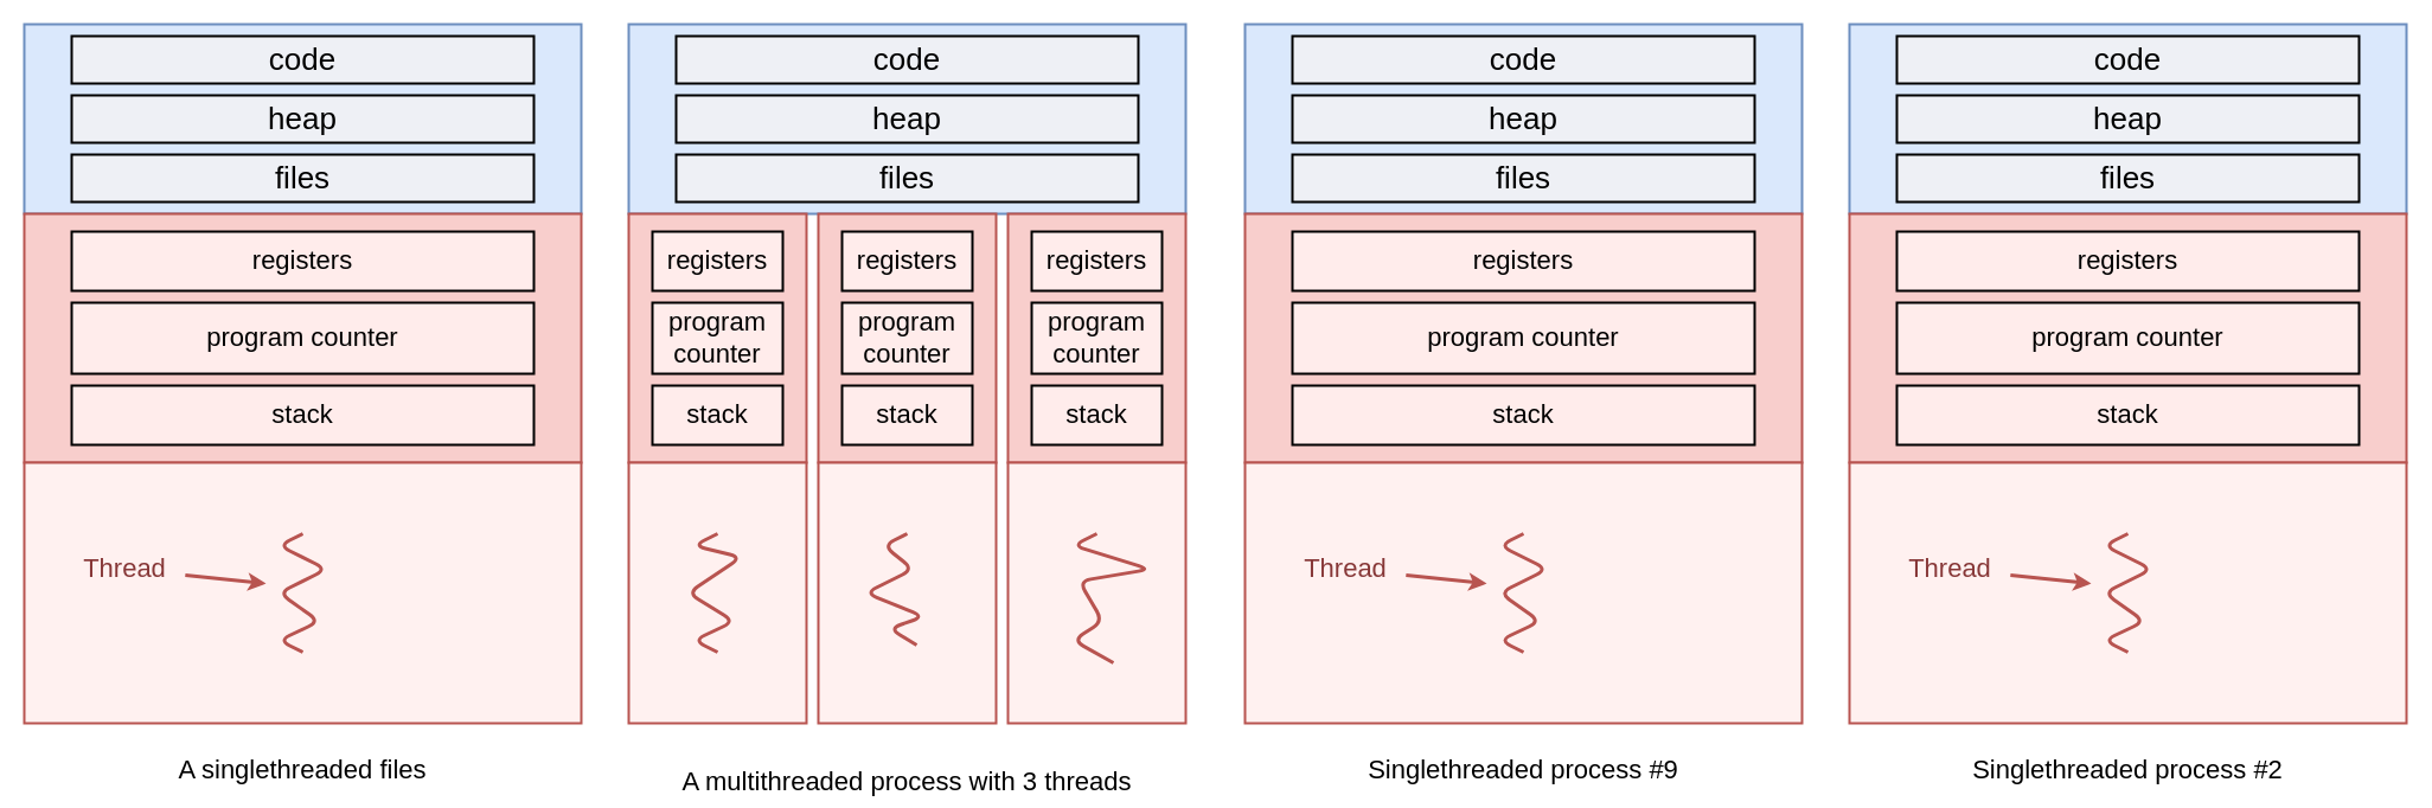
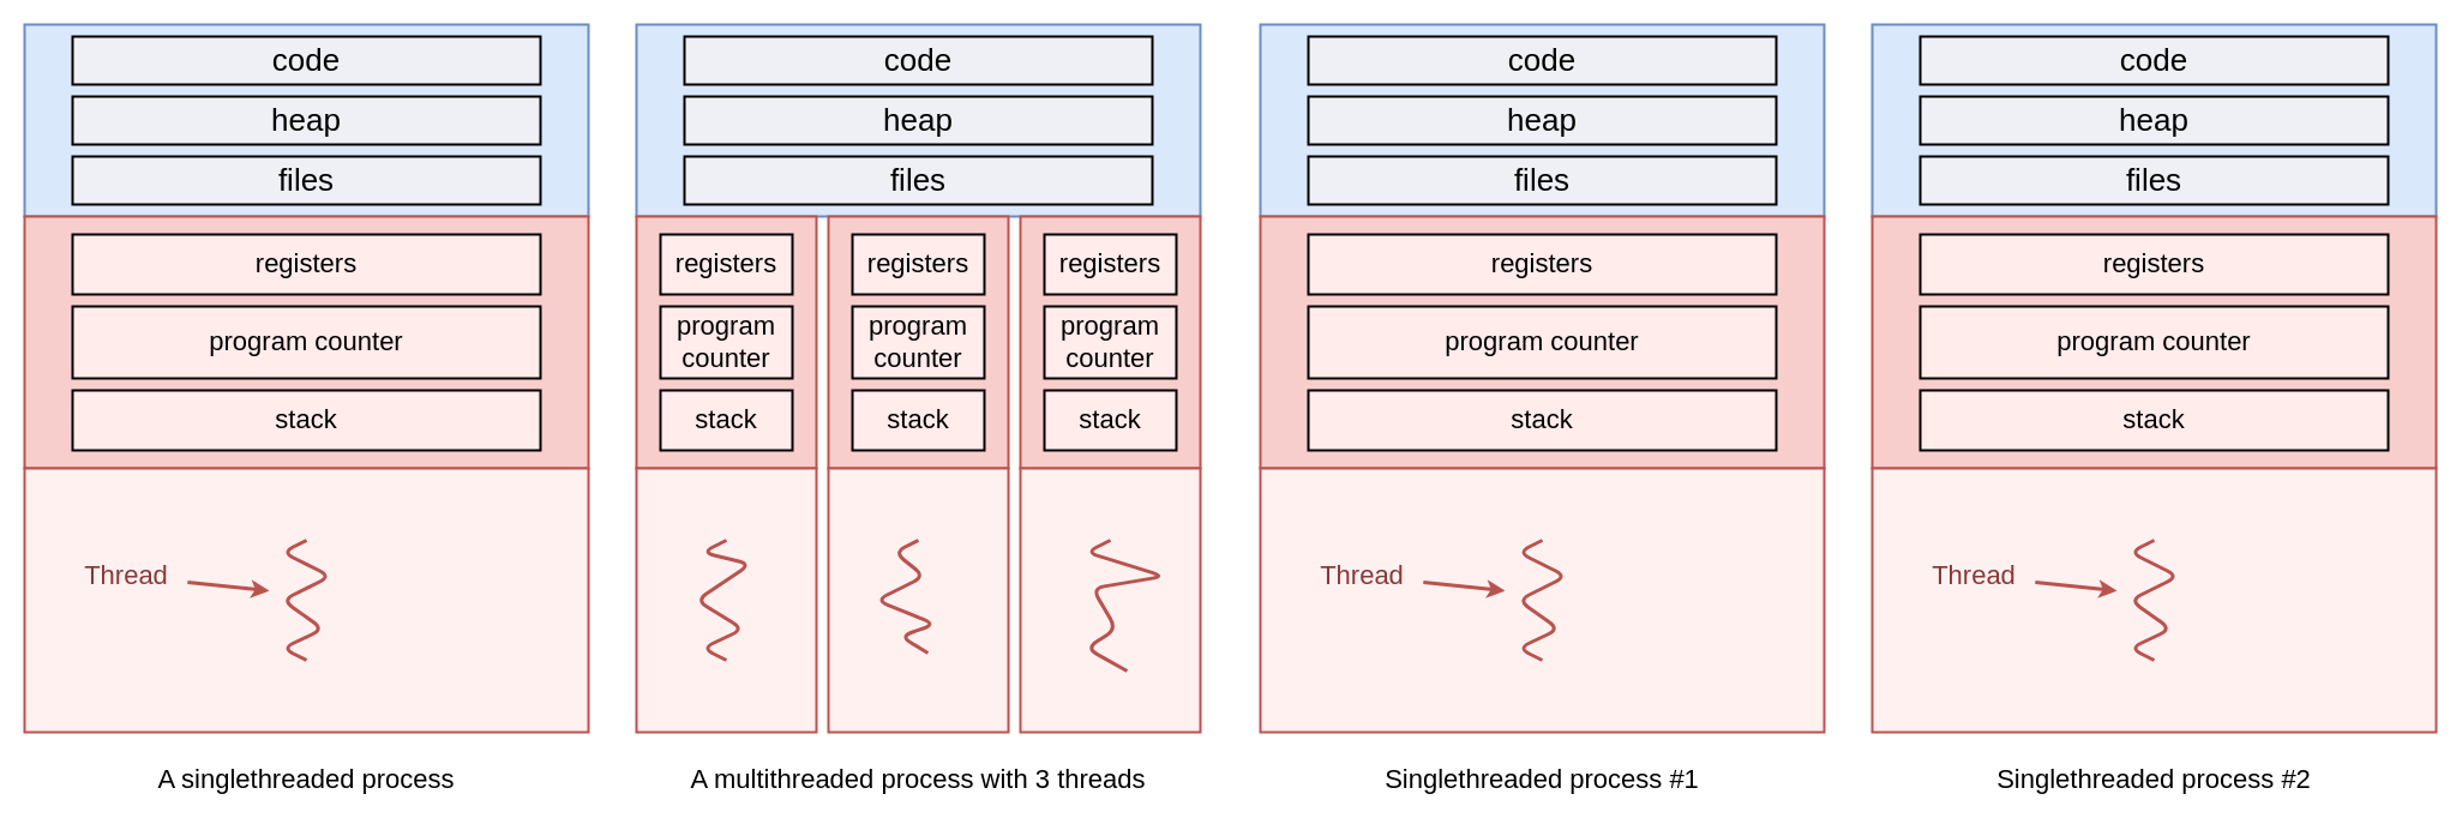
  <mxCell id="0" />
  <mxCell id="1" parent="0" />
  <mxCell id="2" value="" style="rounded=0;whiteSpace=wrap;html=1;strokeWidth=2;fillColor=#dae8fc;strokeColor=#6c8ebf;" vertex="1" parent="1"><mxGeometry x="530" y="20" width="470" height="160" as="geometry" /></mxCell>
  <mxCell id="3" value="&lt;font style=&quot;font-size: 26px&quot;&gt;heap&lt;/font&gt;" style="rounded=0;whiteSpace=wrap;html=1;strokeWidth=2;fillColor=#EEF0F5;" vertex="1" parent="1"><mxGeometry x="570" y="80" width="390" height="40" as="geometry" /></mxCell>
  <mxCell id="4" value="&lt;font&gt;&lt;font style=&quot;font-size: 26px&quot;&gt;files&lt;/font&gt;&lt;br&gt;&lt;/font&gt;" style="rounded=0;whiteSpace=wrap;html=1;strokeWidth=2;fillColor=#EEF0F5;" vertex="1" parent="1"><mxGeometry x="570" y="130" width="390" height="40" as="geometry" /></mxCell>
  <mxCell id="5" value="&lt;font style=&quot;font-size: 26px&quot;&gt;code&lt;/font&gt;" style="rounded=0;whiteSpace=wrap;html=1;strokeWidth=2;fillColor=#EEF0F5;" vertex="1" parent="1"><mxGeometry x="570" y="30" width="390" height="40" as="geometry" /></mxCell>
  <mxCell id="6" value="" style="rounded=0;whiteSpace=wrap;html=1;strokeWidth=2;fillColor=#f8cecc;strokeColor=#b85450;" vertex="1" parent="1"><mxGeometry x="530" y="180" width="150" height="210" as="geometry" /></mxCell>
  <mxCell id="7" value="&lt;font style=&quot;font-size: 22px;&quot;&gt;registers&lt;/font&gt;" style="rounded=0;whiteSpace=wrap;html=1;strokeWidth=2;fontSize=22;fillColor=#FFECEB;" vertex="1" parent="1"><mxGeometry x="550" y="195" width="110" height="50" as="geometry" /></mxCell>
  <mxCell id="8" value="&lt;font style=&quot;font-size: 22px;&quot;&gt;program counter&lt;/font&gt;" style="rounded=0;whiteSpace=wrap;html=1;strokeWidth=2;fontSize=22;fillColor=#FFECEB;" vertex="1" parent="1"><mxGeometry x="550" y="255" width="110" height="60" as="geometry" /></mxCell>
  <mxCell id="9" value="&lt;font style=&quot;font-size: 22px;&quot;&gt;stack&lt;/font&gt;" style="rounded=0;whiteSpace=wrap;html=1;strokeWidth=2;fontSize=22;fillColor=#FFECEB;" vertex="1" parent="1"><mxGeometry x="550" y="325" width="110" height="50" as="geometry" /></mxCell>
  <mxCell id="10" value="" style="rounded=0;whiteSpace=wrap;html=1;strokeWidth=2;fillColor=#f8cecc;strokeColor=#b85450;" vertex="1" parent="1"><mxGeometry x="690" y="180" width="150" height="210" as="geometry" /></mxCell>
  <mxCell id="11" value="&lt;font style=&quot;font-size: 22px;&quot;&gt;registers&lt;/font&gt;" style="rounded=0;whiteSpace=wrap;html=1;strokeWidth=2;fontSize=22;fillColor=#FFECEB;" vertex="1" parent="1"><mxGeometry x="710" y="195" width="110" height="50" as="geometry" /></mxCell>
  <mxCell id="12" value="&lt;font style=&quot;font-size: 22px;&quot;&gt;program counter&lt;/font&gt;" style="rounded=0;whiteSpace=wrap;html=1;strokeWidth=2;fontSize=22;fillColor=#FFECEB;" vertex="1" parent="1"><mxGeometry x="710" y="255" width="110" height="60" as="geometry" /></mxCell>
  <mxCell id="13" value="&lt;font style=&quot;font-size: 22px;&quot;&gt;stack&lt;/font&gt;" style="rounded=0;whiteSpace=wrap;html=1;strokeWidth=2;fontSize=22;fillColor=#FFECEB;" vertex="1" parent="1"><mxGeometry x="710" y="325" width="110" height="50" as="geometry" /></mxCell>
  <mxCell id="14" value="" style="rounded=0;whiteSpace=wrap;html=1;strokeWidth=2;fillColor=#f8cecc;strokeColor=#b85450;" vertex="1" parent="1"><mxGeometry x="850" y="180" width="150" height="210" as="geometry" /></mxCell>
  <mxCell id="15" value="&lt;font style=&quot;font-size: 22px;&quot;&gt;registers&lt;/font&gt;" style="rounded=0;whiteSpace=wrap;html=1;strokeWidth=2;fontSize=22;fillColor=#FFECEB;" vertex="1" parent="1"><mxGeometry x="870" y="195" width="110" height="50" as="geometry" /></mxCell>
  <mxCell id="16" value="&lt;font style=&quot;font-size: 22px;&quot;&gt;program counter&lt;/font&gt;" style="rounded=0;whiteSpace=wrap;html=1;strokeWidth=2;fontSize=22;fillColor=#FFECEB;" vertex="1" parent="1"><mxGeometry x="870" y="255" width="110" height="60" as="geometry" /></mxCell>
  <mxCell id="17" value="&lt;font style=&quot;font-size: 22px;&quot;&gt;stack&lt;/font&gt;" style="rounded=0;whiteSpace=wrap;html=1;strokeWidth=2;fontSize=22;fillColor=#FFECEB;" vertex="1" parent="1"><mxGeometry x="870" y="325" width="110" height="50" as="geometry" /></mxCell>
  <mxCell id="18" value="" style="rounded=0;whiteSpace=wrap;html=1;strokeWidth=2;strokeColor=#b85450;fillColor=#FFF1F0;" vertex="1" parent="1"><mxGeometry x="530" y="390" width="150" height="220" as="geometry" /></mxCell>
  <mxCell id="19" value="" style="endArrow=none;html=1;strokeWidth=3;fillColor=#f8cecc;strokeColor=#b85450;" edge="1" parent="1"><mxGeometry width="50" height="50" relative="1" as="geometry"><mxPoint x="605" y="550" as="sourcePoint" /><mxPoint x="605" y="450" as="targetPoint" /><Array as="points"><mxPoint x="585" y="540" /><mxPoint x="619" y="524" /><mxPoint x="580" y="500" /><mxPoint x="625" y="470" /><mxPoint x="585" y="460" /></Array></mxGeometry></mxCell>
  <mxCell id="20" value="" style="rounded=0;whiteSpace=wrap;html=1;strokeWidth=2;strokeColor=#b85450;fillColor=#FFF1F0;" vertex="1" parent="1"><mxGeometry x="690" y="390" width="150" height="220" as="geometry" /></mxCell>
  <mxCell id="21" value="" style="endArrow=none;html=1;strokeWidth=3;fillColor=#f8cecc;strokeColor=#b85450;jumpStyle=none;shadow=0;exitX=0.553;exitY=0.7;exitDx=0;exitDy=0;exitPerimeter=0;" edge="1" parent="1" source="20"><mxGeometry width="50" height="50" relative="1" as="geometry"><mxPoint x="765" y="550" as="sourcePoint" /><mxPoint x="765" y="450" as="targetPoint" /><Array as="points"><mxPoint x="750" y="530" /><mxPoint x="779" y="520" /><mxPoint x="730" y="500" /><mxPoint x="770" y="480" /><mxPoint x="745" y="460" /></Array></mxGeometry></mxCell>
  <mxCell id="22" value="" style="rounded=0;whiteSpace=wrap;html=1;strokeWidth=2;strokeColor=#b85450;fillColor=#FFF1F0;" vertex="1" parent="1"><mxGeometry x="850" y="390" width="150" height="220" as="geometry" /></mxCell>
  <mxCell id="23" value="" style="endArrow=none;html=1;strokeWidth=3;fillColor=#f8cecc;strokeColor=#b85450;exitX=0.593;exitY=0.768;exitDx=0;exitDy=0;exitPerimeter=0;" edge="1" parent="1" source="22"><mxGeometry width="50" height="50" relative="1" as="geometry"><mxPoint x="925" y="550" as="sourcePoint" /><mxPoint x="925" y="450" as="targetPoint" /><Array as="points"><mxPoint x="905" y="540" /><mxPoint x="930" y="524" /><mxPoint x="910" y="490" /><mxPoint x="970" y="480" /><mxPoint x="905" y="460" /></Array></mxGeometry></mxCell>
- <mxCell id="24" value="A multithreaded process with 3 threads" style="text;html=1;strokeColor=none;fillColor=none;align=center;verticalAlign=middle;whiteSpace=wrap;rounded=0;fontSize=22;" vertex="1" parent="1"><mxGeometry x="530" y="650" width="470" height="20" as="geometry" /></mxCell>
+ <mxCell id="24" value="A multithreaded process with 3 threads" style="text;html=1;strokeColor=none;fillColor=none;align=center;verticalAlign=middle;whiteSpace=wrap;rounded=0;fontSize=22;" vertex="1" parent="1"><mxGeometry x="530" y="640" width="470" height="20" as="geometry" /></mxCell>
  <mxCell id="25" value="" style="rounded=0;whiteSpace=wrap;html=1;strokeWidth=2;fillColor=#dae8fc;strokeColor=#6c8ebf;glass=0;sketch=0;" vertex="1" parent="1"><mxGeometry x="1050" y="20" width="470" height="160" as="geometry" /></mxCell>
  <mxCell id="26" value="&lt;font style=&quot;font-size: 26px&quot;&gt;heap&lt;/font&gt;" style="rounded=0;whiteSpace=wrap;html=1;strokeWidth=2;fillColor=#EEF0F5;" vertex="1" parent="1"><mxGeometry x="1090" y="80" width="390" height="40" as="geometry" /></mxCell>
  <mxCell id="27" value="&lt;font&gt;&lt;font style=&quot;font-size: 26px&quot;&gt;files&lt;/font&gt;&lt;br&gt;&lt;/font&gt;" style="rounded=0;whiteSpace=wrap;html=1;strokeWidth=2;fillColor=#EEF0F5;" vertex="1" parent="1"><mxGeometry x="1090" y="130" width="390" height="40" as="geometry" /></mxCell>
  <mxCell id="28" value="&lt;font style=&quot;font-size: 26px&quot;&gt;code&lt;/font&gt;" style="rounded=0;whiteSpace=wrap;html=1;strokeWidth=2;fillColor=#EEF0F5;" vertex="1" parent="1"><mxGeometry x="1090" y="30" width="390" height="40" as="geometry" /></mxCell>
  <mxCell id="29" value="" style="rounded=0;whiteSpace=wrap;html=1;strokeWidth=2;fillColor=#f8cecc;strokeColor=#b85450;" vertex="1" parent="1"><mxGeometry x="1050" y="180" width="470" height="210" as="geometry" /></mxCell>
  <mxCell id="30" value="&lt;font style=&quot;font-size: 22px;&quot;&gt;registers&lt;/font&gt;" style="rounded=0;whiteSpace=wrap;html=1;strokeWidth=2;fontSize=22;fillColor=#FFECEB;" vertex="1" parent="1"><mxGeometry x="1090" y="195" width="390" height="50" as="geometry" /></mxCell>
  <mxCell id="31" value="&lt;font style=&quot;font-size: 22px;&quot;&gt;program counter&lt;/font&gt;" style="rounded=0;whiteSpace=wrap;html=1;strokeWidth=2;fontSize=22;fillColor=#FFECEB;" vertex="1" parent="1"><mxGeometry x="1090" y="255" width="390" height="60" as="geometry" /></mxCell>
  <mxCell id="32" value="&lt;font style=&quot;font-size: 22px;&quot;&gt;stack&lt;/font&gt;" style="rounded=0;whiteSpace=wrap;html=1;strokeWidth=2;fontSize=22;fillColor=#FFECEB;" vertex="1" parent="1"><mxGeometry x="1090" y="325" width="390" height="50" as="geometry" /></mxCell>
  <mxCell id="33" value="" style="rounded=0;whiteSpace=wrap;html=1;strokeWidth=2;strokeColor=#b85450;fillColor=#FFF1F0;" vertex="1" parent="1"><mxGeometry x="1050" y="390" width="470" height="220" as="geometry" /></mxCell>
  <mxCell id="34" value="" style="endArrow=none;html=1;strokeWidth=3;fillColor=#f8cecc;strokeColor=#b85450;" edge="1" parent="1"><mxGeometry width="50" height="50" relative="1" as="geometry"><mxPoint x="1285" y="550" as="sourcePoint" /><mxPoint x="1285" y="450" as="targetPoint" /><Array as="points"><mxPoint x="1265" y="540" /><mxPoint x="1299" y="524" /><mxPoint x="1265" y="500" /><mxPoint x="1305" y="480" /><mxPoint x="1265" y="460" /></Array></mxGeometry></mxCell>
- <mxCell id="35" value="Singlethreaded process #9" style="text;html=1;strokeColor=none;fillColor=none;align=center;verticalAlign=middle;whiteSpace=wrap;rounded=0;fontSize=22;" vertex="1" parent="1"><mxGeometry x="1050" y="640" width="470" height="20" as="geometry" /></mxCell>
+ <mxCell id="35" value="Singlethreaded process #1" style="text;html=1;strokeColor=none;fillColor=none;align=center;verticalAlign=middle;whiteSpace=wrap;rounded=0;fontSize=22;" vertex="1" parent="1"><mxGeometry x="1050" y="640" width="470" height="20" as="geometry" /></mxCell>
  <mxCell id="36" value="&lt;font color=&quot;#873838&quot;&gt;Thread&lt;/font&gt;" style="text;html=1;strokeColor=none;fillColor=none;align=center;verticalAlign=middle;whiteSpace=wrap;rounded=0;fontSize=22;" vertex="1" parent="1"><mxGeometry x="1090" y="470" width="90" height="20" as="geometry" /></mxCell>
  <mxCell id="37" value="" style="endArrow=classic;html=1;strokeWidth=3;fontSize=22;exitX=0.289;exitY=0.432;exitDx=0;exitDy=0;exitPerimeter=0;entryX=0.434;entryY=0.464;entryDx=0;entryDy=0;entryPerimeter=0;fillColor=#f8cecc;strokeColor=#b85450;" edge="1" parent="1" source="33" target="33"><mxGeometry width="50" height="50" relative="1" as="geometry"><mxPoint x="1160" y="370" as="sourcePoint" /><mxPoint x="1210" y="320" as="targetPoint" /></mxGeometry></mxCell>
  <mxCell id="38" value="" style="rounded=0;whiteSpace=wrap;html=1;strokeWidth=2;fillColor=#dae8fc;strokeColor=#6c8ebf;glass=0;sketch=0;" vertex="1" parent="1"><mxGeometry x="1560" y="20" width="470" height="160" as="geometry" /></mxCell>
  <mxCell id="39" value="&lt;font style=&quot;font-size: 26px&quot;&gt;heap&lt;/font&gt;" style="rounded=0;whiteSpace=wrap;html=1;strokeWidth=2;fillColor=#EEF0F5;" vertex="1" parent="1"><mxGeometry x="1600" y="80" width="390" height="40" as="geometry" /></mxCell>
  <mxCell id="40" value="&lt;font&gt;&lt;font style=&quot;font-size: 26px&quot;&gt;files&lt;/font&gt;&lt;br&gt;&lt;/font&gt;" style="rounded=0;whiteSpace=wrap;html=1;strokeWidth=2;fillColor=#EEF0F5;" vertex="1" parent="1"><mxGeometry x="1600" y="130" width="390" height="40" as="geometry" /></mxCell>
  <mxCell id="41" value="&lt;font style=&quot;font-size: 26px&quot;&gt;code&lt;/font&gt;" style="rounded=0;whiteSpace=wrap;html=1;strokeWidth=2;fillColor=#EEF0F5;" vertex="1" parent="1"><mxGeometry x="1600" y="30" width="390" height="40" as="geometry" /></mxCell>
  <mxCell id="42" value="" style="rounded=0;whiteSpace=wrap;html=1;strokeWidth=2;fillColor=#f8cecc;strokeColor=#b85450;" vertex="1" parent="1"><mxGeometry x="1560" y="180" width="470" height="210" as="geometry" /></mxCell>
  <mxCell id="43" value="&lt;font style=&quot;font-size: 22px;&quot;&gt;registers&lt;/font&gt;" style="rounded=0;whiteSpace=wrap;html=1;strokeWidth=2;fontSize=22;fillColor=#FFECEB;" vertex="1" parent="1"><mxGeometry x="1600" y="195" width="390" height="50" as="geometry" /></mxCell>
  <mxCell id="44" value="&lt;font style=&quot;font-size: 22px;&quot;&gt;program counter&lt;/font&gt;" style="rounded=0;whiteSpace=wrap;html=1;strokeWidth=2;fontSize=22;fillColor=#FFECEB;" vertex="1" parent="1"><mxGeometry x="1600" y="255" width="390" height="60" as="geometry" /></mxCell>
  <mxCell id="45" value="&lt;font style=&quot;font-size: 22px;&quot;&gt;stack&lt;/font&gt;" style="rounded=0;whiteSpace=wrap;html=1;strokeWidth=2;fontSize=22;fillColor=#FFECEB;" vertex="1" parent="1"><mxGeometry x="1600" y="325" width="390" height="50" as="geometry" /></mxCell>
  <mxCell id="46" value="" style="rounded=0;whiteSpace=wrap;html=1;strokeWidth=2;strokeColor=#b85450;fillColor=#FFF1F0;" vertex="1" parent="1"><mxGeometry x="1560" y="390" width="470" height="220" as="geometry" /></mxCell>
  <mxCell id="47" value="" style="endArrow=none;html=1;strokeWidth=3;fillColor=#f8cecc;strokeColor=#b85450;" edge="1" parent="1"><mxGeometry width="50" height="50" relative="1" as="geometry"><mxPoint x="1795" y="550" as="sourcePoint" /><mxPoint x="1795" y="450" as="targetPoint" /><Array as="points"><mxPoint x="1775" y="540" /><mxPoint x="1809" y="524" /><mxPoint x="1775" y="500" /><mxPoint x="1815" y="480" /><mxPoint x="1775" y="460" /></Array></mxGeometry></mxCell>
  <mxCell id="48" value="Singlethreaded process #2" style="text;html=1;strokeColor=none;fillColor=none;align=center;verticalAlign=middle;whiteSpace=wrap;rounded=0;fontSize=22;" vertex="1" parent="1"><mxGeometry x="1560" y="640" width="470" height="20" as="geometry" /></mxCell>
  <mxCell id="49" value="&lt;font color=&quot;#873838&quot;&gt;Thread&lt;/font&gt;" style="text;html=1;strokeColor=none;fillColor=none;align=center;verticalAlign=middle;whiteSpace=wrap;rounded=0;fontSize=22;" vertex="1" parent="1"><mxGeometry x="1600" y="470" width="90" height="20" as="geometry" /></mxCell>
  <mxCell id="50" value="" style="endArrow=classic;html=1;strokeWidth=3;fontSize=22;exitX=0.289;exitY=0.432;exitDx=0;exitDy=0;exitPerimeter=0;entryX=0.434;entryY=0.464;entryDx=0;entryDy=0;entryPerimeter=0;fillColor=#f8cecc;strokeColor=#b85450;" edge="1" source="46" target="46" parent="1"><mxGeometry width="50" height="50" relative="1" as="geometry"><mxPoint x="1670" y="370" as="sourcePoint" /><mxPoint x="1720" y="320" as="targetPoint" /></mxGeometry></mxCell>
  <mxCell id="51" value="" style="rounded=0;whiteSpace=wrap;html=1;strokeWidth=2;fillColor=#dae8fc;strokeColor=#6c8ebf;glass=0;sketch=0;" vertex="1" parent="1"><mxGeometry x="20" y="20" width="470" height="160" as="geometry" /></mxCell>
  <mxCell id="52" value="&lt;font style=&quot;font-size: 26px&quot;&gt;heap&lt;/font&gt;" style="rounded=0;whiteSpace=wrap;html=1;strokeWidth=2;fillColor=#EEF0F5;" vertex="1" parent="1"><mxGeometry x="60" y="80" width="390" height="40" as="geometry" /></mxCell>
  <mxCell id="53" value="&lt;font&gt;&lt;font style=&quot;font-size: 26px&quot;&gt;files&lt;/font&gt;&lt;br&gt;&lt;/font&gt;" style="rounded=0;whiteSpace=wrap;html=1;strokeWidth=2;fillColor=#EEF0F5;" vertex="1" parent="1"><mxGeometry x="60" y="130" width="390" height="40" as="geometry" /></mxCell>
  <mxCell id="54" value="&lt;font style=&quot;font-size: 26px&quot;&gt;code&lt;/font&gt;" style="rounded=0;whiteSpace=wrap;html=1;strokeWidth=2;fillColor=#EEF0F5;" vertex="1" parent="1"><mxGeometry x="60" y="30" width="390" height="40" as="geometry" /></mxCell>
  <mxCell id="55" value="" style="rounded=0;whiteSpace=wrap;html=1;strokeWidth=2;fillColor=#f8cecc;strokeColor=#b85450;" vertex="1" parent="1"><mxGeometry x="20" y="180" width="470" height="210" as="geometry" /></mxCell>
  <mxCell id="56" value="&lt;font style=&quot;font-size: 22px;&quot;&gt;registers&lt;/font&gt;" style="rounded=0;whiteSpace=wrap;html=1;strokeWidth=2;fontSize=22;fillColor=#FFECEB;" vertex="1" parent="1"><mxGeometry x="60" y="195" width="390" height="50" as="geometry" /></mxCell>
  <mxCell id="57" value="&lt;font style=&quot;font-size: 22px;&quot;&gt;program counter&lt;/font&gt;" style="rounded=0;whiteSpace=wrap;html=1;strokeWidth=2;fontSize=22;fillColor=#FFECEB;" vertex="1" parent="1"><mxGeometry x="60" y="255" width="390" height="60" as="geometry" /></mxCell>
  <mxCell id="58" value="&lt;font style=&quot;font-size: 22px;&quot;&gt;stack&lt;/font&gt;" style="rounded=0;whiteSpace=wrap;html=1;strokeWidth=2;fontSize=22;fillColor=#FFECEB;" vertex="1" parent="1"><mxGeometry x="60" y="325" width="390" height="50" as="geometry" /></mxCell>
  <mxCell id="59" value="" style="rounded=0;whiteSpace=wrap;html=1;strokeWidth=2;strokeColor=#b85450;fillColor=#FFF1F0;" vertex="1" parent="1"><mxGeometry x="20" y="390" width="470" height="220" as="geometry" /></mxCell>
  <mxCell id="60" value="" style="endArrow=none;html=1;strokeWidth=3;fillColor=#f8cecc;strokeColor=#b85450;" edge="1" parent="1"><mxGeometry width="50" height="50" relative="1" as="geometry"><mxPoint x="255" y="550" as="sourcePoint" /><mxPoint x="255" y="450" as="targetPoint" /><Array as="points"><mxPoint x="235" y="540" /><mxPoint x="269" y="524" /><mxPoint x="235" y="500" /><mxPoint x="275" y="480" /><mxPoint x="235" y="460" /></Array></mxGeometry></mxCell>
- <mxCell id="61" value="A singlethreaded files" style="text;html=1;strokeColor=none;fillColor=none;align=center;verticalAlign=middle;whiteSpace=wrap;rounded=0;fontSize=22;" vertex="1" parent="1"><mxGeometry x="20" y="640" width="470" height="20" as="geometry" /></mxCell>
+ <mxCell id="61" value="A singlethreaded process" style="text;html=1;strokeColor=none;fillColor=none;align=center;verticalAlign=middle;whiteSpace=wrap;rounded=0;fontSize=22;" vertex="1" parent="1"><mxGeometry x="20" y="640" width="470" height="20" as="geometry" /></mxCell>
  <mxCell id="62" value="&lt;font color=&quot;#873838&quot;&gt;Thread&lt;/font&gt;" style="text;html=1;strokeColor=none;fillColor=none;align=center;verticalAlign=middle;whiteSpace=wrap;rounded=0;fontSize=22;" vertex="1" parent="1"><mxGeometry x="60" y="470" width="90" height="20" as="geometry" /></mxCell>
  <mxCell id="63" value="" style="endArrow=classic;html=1;strokeWidth=3;fontSize=22;exitX=0.289;exitY=0.432;exitDx=0;exitDy=0;exitPerimeter=0;entryX=0.434;entryY=0.464;entryDx=0;entryDy=0;entryPerimeter=0;fillColor=#f8cecc;strokeColor=#b85450;" edge="1" source="59" target="59" parent="1"><mxGeometry width="50" height="50" relative="1" as="geometry"><mxPoint x="130" y="370" as="sourcePoint" /><mxPoint x="180" y="320" as="targetPoint" /></mxGeometry></mxCell>
